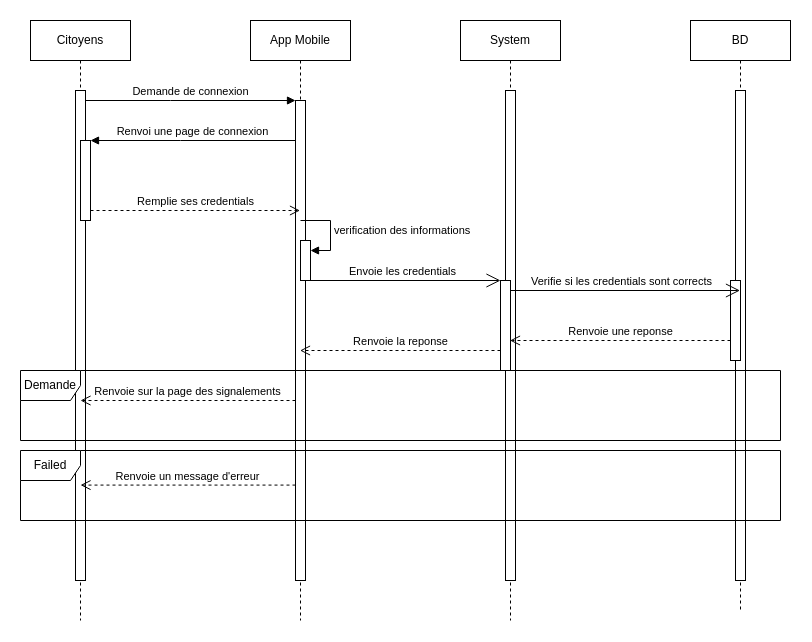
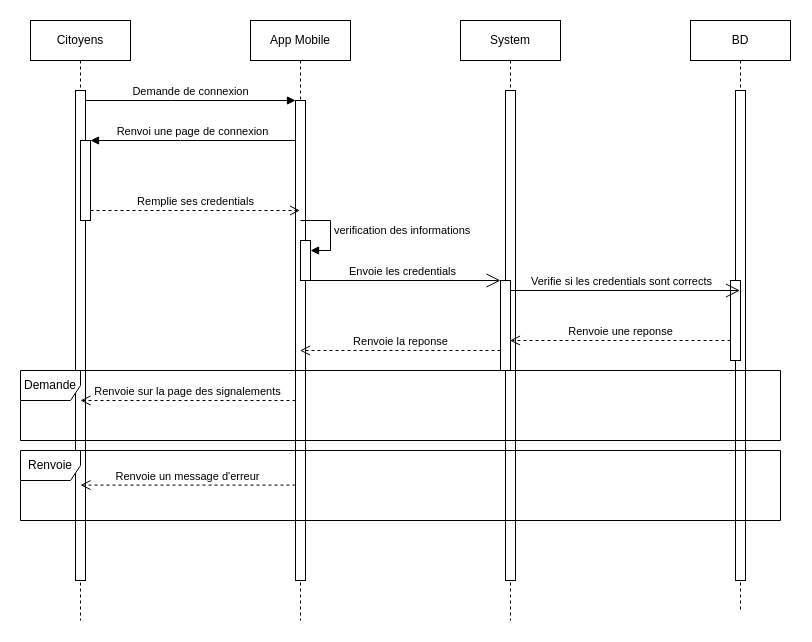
  <mxCell id="0" />
  <mxCell id="1" parent="0" />
  <mxCell id="2" value="Citoyens" style="shape=umlLifeline;perimeter=lifelinePerimeter;whiteSpace=wrap;html=1;container=0;dropTarget=0;collapsible=0;recursiveResize=0;outlineConnect=0;portConstraint=eastwest;newEdgeStyle={&quot;edgeStyle&quot;:&quot;elbowEdgeStyle&quot;,&quot;elbow&quot;:&quot;vertical&quot;,&quot;curved&quot;:0,&quot;rounded&quot;:0};" parent="1" vertex="1"><mxGeometry x="30" y="20" width="100" height="600" as="geometry" /></mxCell>
  <mxCell id="3" value="" style="html=1;points=[];perimeter=orthogonalPerimeter;outlineConnect=0;targetShapes=umlLifeline;portConstraint=eastwest;newEdgeStyle={&quot;edgeStyle&quot;:&quot;elbowEdgeStyle&quot;,&quot;elbow&quot;:&quot;vertical&quot;,&quot;curved&quot;:0,&quot;rounded&quot;:0};" parent="2" vertex="1"><mxGeometry x="45" y="70" width="10" height="490" as="geometry" /></mxCell>
  <mxCell id="4" value="" style="html=1;points=[];perimeter=orthogonalPerimeter;outlineConnect=0;targetShapes=umlLifeline;portConstraint=eastwest;newEdgeStyle={&quot;edgeStyle&quot;:&quot;elbowEdgeStyle&quot;,&quot;elbow&quot;:&quot;vertical&quot;,&quot;curved&quot;:0,&quot;rounded&quot;:0};" parent="2" vertex="1"><mxGeometry x="50" y="120" width="10" height="80" as="geometry" /></mxCell>
  <mxCell id="5" value="App Mobile" style="shape=umlLifeline;perimeter=lifelinePerimeter;whiteSpace=wrap;html=1;container=0;dropTarget=0;collapsible=0;recursiveResize=0;outlineConnect=0;portConstraint=eastwest;newEdgeStyle={&quot;edgeStyle&quot;:&quot;elbowEdgeStyle&quot;,&quot;elbow&quot;:&quot;vertical&quot;,&quot;curved&quot;:0,&quot;rounded&quot;:0};" parent="1" vertex="1"><mxGeometry x="250" y="20" width="100" height="600" as="geometry" /></mxCell>
  <mxCell id="6" value="" style="html=1;points=[];perimeter=orthogonalPerimeter;outlineConnect=0;targetShapes=umlLifeline;portConstraint=eastwest;newEdgeStyle={&quot;edgeStyle&quot;:&quot;elbowEdgeStyle&quot;,&quot;elbow&quot;:&quot;vertical&quot;,&quot;curved&quot;:0,&quot;rounded&quot;:0};" parent="5" vertex="1"><mxGeometry x="45" y="80" width="10" height="480" as="geometry" /></mxCell>
  <mxCell id="7" value="" style="html=1;points=[[0,0,0,0,5],[0,1,0,0,-5],[1,0,0,0,5],[1,1,0,0,-5]];perimeter=orthogonalPerimeter;outlineConnect=0;targetShapes=umlLifeline;portConstraint=eastwest;newEdgeStyle={&quot;curved&quot;:0,&quot;rounded&quot;:0};" vertex="1" parent="5"><mxGeometry x="50" y="220" width="10" height="40" as="geometry" /></mxCell>
  <mxCell id="8" value="verification des informations" style="html=1;align=left;spacingLeft=2;endArrow=block;rounded=0;edgeStyle=orthogonalEdgeStyle;curved=0;rounded=0;" edge="1" target="7" parent="5"><mxGeometry relative="1" as="geometry"><mxPoint x="50" y="200" as="sourcePoint" /><Array as="points"><mxPoint x="80" y="230" /></Array></mxGeometry></mxCell>
  <mxCell id="9" value="Demande de connexion" style="html=1;verticalAlign=bottom;endArrow=block;edgeStyle=elbowEdgeStyle;elbow=vertical;curved=0;rounded=0;" parent="1" source="3" target="6" edge="1"><mxGeometry relative="1" as="geometry"><mxPoint x="185" y="110" as="sourcePoint" /><Array as="points"><mxPoint x="170" y="100" /></Array></mxGeometry></mxCell>
  <mxCell id="10" value="Renvoi une page de connexion" style="html=1;verticalAlign=bottom;endArrow=block;edgeStyle=elbowEdgeStyle;elbow=horizontal;curved=0;rounded=0;" parent="1" source="6" target="4" edge="1"><mxGeometry relative="1" as="geometry"><mxPoint x="165" y="140" as="sourcePoint" /><Array as="points"><mxPoint x="180" y="140" /></Array></mxGeometry></mxCell>
  <mxCell id="11" value="System" style="shape=umlLifeline;perimeter=lifelinePerimeter;whiteSpace=wrap;html=1;container=0;dropTarget=0;collapsible=0;recursiveResize=0;outlineConnect=0;portConstraint=eastwest;newEdgeStyle={&quot;edgeStyle&quot;:&quot;elbowEdgeStyle&quot;,&quot;elbow&quot;:&quot;vertical&quot;,&quot;curved&quot;:0,&quot;rounded&quot;:0};" parent="1" vertex="1"><mxGeometry x="460" y="20" width="100" height="600" as="geometry" /></mxCell>
  <mxCell id="12" value="" style="html=1;points=[];perimeter=orthogonalPerimeter;outlineConnect=0;targetShapes=umlLifeline;portConstraint=eastwest;newEdgeStyle={&quot;edgeStyle&quot;:&quot;elbowEdgeStyle&quot;,&quot;elbow&quot;:&quot;vertical&quot;,&quot;curved&quot;:0,&quot;rounded&quot;:0};" parent="11" vertex="1"><mxGeometry x="45" y="70" width="10" height="490" as="geometry" /></mxCell>
  <mxCell id="13" value="" style="html=1;points=[[0,0,0,0,5],[0,1,0,0,-5],[1,0,0,0,5],[1,1,0,0,-5]];perimeter=orthogonalPerimeter;outlineConnect=0;targetShapes=umlLifeline;portConstraint=eastwest;newEdgeStyle={&quot;curved&quot;:0,&quot;rounded&quot;:0};" parent="11" vertex="1"><mxGeometry x="40" y="260" width="10" height="90" as="geometry" /></mxCell>
  <mxCell id="14" value="BD" style="shape=umlLifeline;perimeter=lifelinePerimeter;whiteSpace=wrap;html=1;container=0;dropTarget=0;collapsible=0;recursiveResize=0;outlineConnect=0;portConstraint=eastwest;newEdgeStyle={&quot;edgeStyle&quot;:&quot;elbowEdgeStyle&quot;,&quot;elbow&quot;:&quot;vertical&quot;,&quot;curved&quot;:0,&quot;rounded&quot;:0};" parent="1" vertex="1"><mxGeometry x="690" y="20" width="100" height="590" as="geometry" /></mxCell>
  <mxCell id="15" value="" style="html=1;points=[];perimeter=orthogonalPerimeter;outlineConnect=0;targetShapes=umlLifeline;portConstraint=eastwest;newEdgeStyle={&quot;edgeStyle&quot;:&quot;elbowEdgeStyle&quot;,&quot;elbow&quot;:&quot;vertical&quot;,&quot;curved&quot;:0,&quot;rounded&quot;:0};" parent="14" vertex="1"><mxGeometry x="45" y="70" width="10" height="490" as="geometry" /></mxCell>
  <mxCell id="16" value="" style="html=1;points=[];perimeter=orthogonalPerimeter;outlineConnect=0;targetShapes=umlLifeline;portConstraint=eastwest;newEdgeStyle={&quot;edgeStyle&quot;:&quot;elbowEdgeStyle&quot;,&quot;elbow&quot;:&quot;vertical&quot;,&quot;curved&quot;:0,&quot;rounded&quot;:0};" parent="14" vertex="1"><mxGeometry x="40" y="260" width="10" height="80" as="geometry" /></mxCell>
- <mxCell id="17" value="Failed" style="shape=umlFrame;whiteSpace=wrap;html=1;pointerEvents=0;" parent="1" vertex="1"><mxGeometry x="20" y="450" width="760" height="70" as="geometry" /></mxCell>
+ <mxCell id="17" value="Renvoie" style="shape=umlFrame;whiteSpace=wrap;html=1;pointerEvents=0;" parent="1" vertex="1"><mxGeometry x="20" y="450" width="760" height="70" as="geometry" /></mxCell>
  <mxCell id="18" value="Remplie ses credentials" style="html=1;verticalAlign=bottom;endArrow=open;dashed=1;endSize=8;curved=0;rounded=0;" parent="1" target="5" edge="1"><mxGeometry relative="1" as="geometry"><mxPoint x="90" y="210" as="sourcePoint" /><mxPoint x="199.5" y="210" as="targetPoint" /></mxGeometry></mxCell>
  <mxCell id="19" value="Renvoie une reponse" style="html=1;verticalAlign=bottom;endArrow=open;dashed=1;endSize=8;curved=0;rounded=0;" parent="1" target="11" edge="1"><mxGeometry relative="1" as="geometry"><mxPoint x="730" y="340" as="sourcePoint" /><mxPoint x="650" y="340" as="targetPoint" /></mxGeometry></mxCell>
  <mxCell id="20" value="" style="endArrow=open;endFill=1;endSize=12;html=1;rounded=0;" parent="1" edge="1"><mxGeometry width="160" relative="1" as="geometry"><mxPoint x="300" y="280" as="sourcePoint" /><mxPoint x="500" y="280" as="targetPoint" /></mxGeometry></mxCell>
  <mxCell id="21" value="Envoie les credentials" style="edgeLabel;html=1;align=center;verticalAlign=middle;resizable=0;points=[];" parent="20" vertex="1" connectable="0"><mxGeometry x="0.045" y="-1" relative="1" as="geometry"><mxPoint x="-4" y="-11" as="offset" /></mxGeometry></mxCell>
  <mxCell id="22" value="" style="endArrow=open;endFill=1;endSize=12;html=1;rounded=0;" parent="1" target="14" edge="1"><mxGeometry width="160" relative="1" as="geometry"><mxPoint x="510" y="290" as="sourcePoint" /><mxPoint x="670" y="290" as="targetPoint" /></mxGeometry></mxCell>
  <mxCell id="23" value="Verifie si les credentials sont corrects" style="edgeLabel;html=1;align=center;verticalAlign=middle;resizable=0;points=[];" parent="22" vertex="1" connectable="0"><mxGeometry x="-0.082" y="-3" relative="1" as="geometry"><mxPoint x="5" y="-13" as="offset" /></mxGeometry></mxCell>
  <mxCell id="24" value="Renvoie la reponse" style="html=1;verticalAlign=bottom;endArrow=open;dashed=1;endSize=8;curved=0;rounded=0;" parent="1" target="5" edge="1"><mxGeometry relative="1" as="geometry"><mxPoint x="500" y="350" as="sourcePoint" /><mxPoint x="420" y="350" as="targetPoint" /></mxGeometry></mxCell>
  <mxCell id="25" value="Renvoie sur la page des signalements" style="html=1;verticalAlign=bottom;endArrow=open;dashed=1;endSize=8;curved=0;rounded=0;" parent="1" source="6" edge="1"><mxGeometry relative="1" as="geometry"><mxPoint x="160" y="400" as="sourcePoint" /><mxPoint x="80" y="400" as="targetPoint" /></mxGeometry></mxCell>
  <mxCell id="26" value="Demande" style="shape=umlFrame;whiteSpace=wrap;html=1;pointerEvents=0;" parent="1" vertex="1"><mxGeometry x="20" y="370" width="760" height="70" as="geometry" /></mxCell>
  <mxCell id="27" value="Renvoie un message d'erreur" style="html=1;verticalAlign=bottom;endArrow=open;dashed=1;endSize=8;curved=0;rounded=0;" parent="1" edge="1"><mxGeometry relative="1" as="geometry"><mxPoint x="295" y="484.58" as="sourcePoint" /><mxPoint x="80" y="484.58" as="targetPoint" /></mxGeometry></mxCell>
